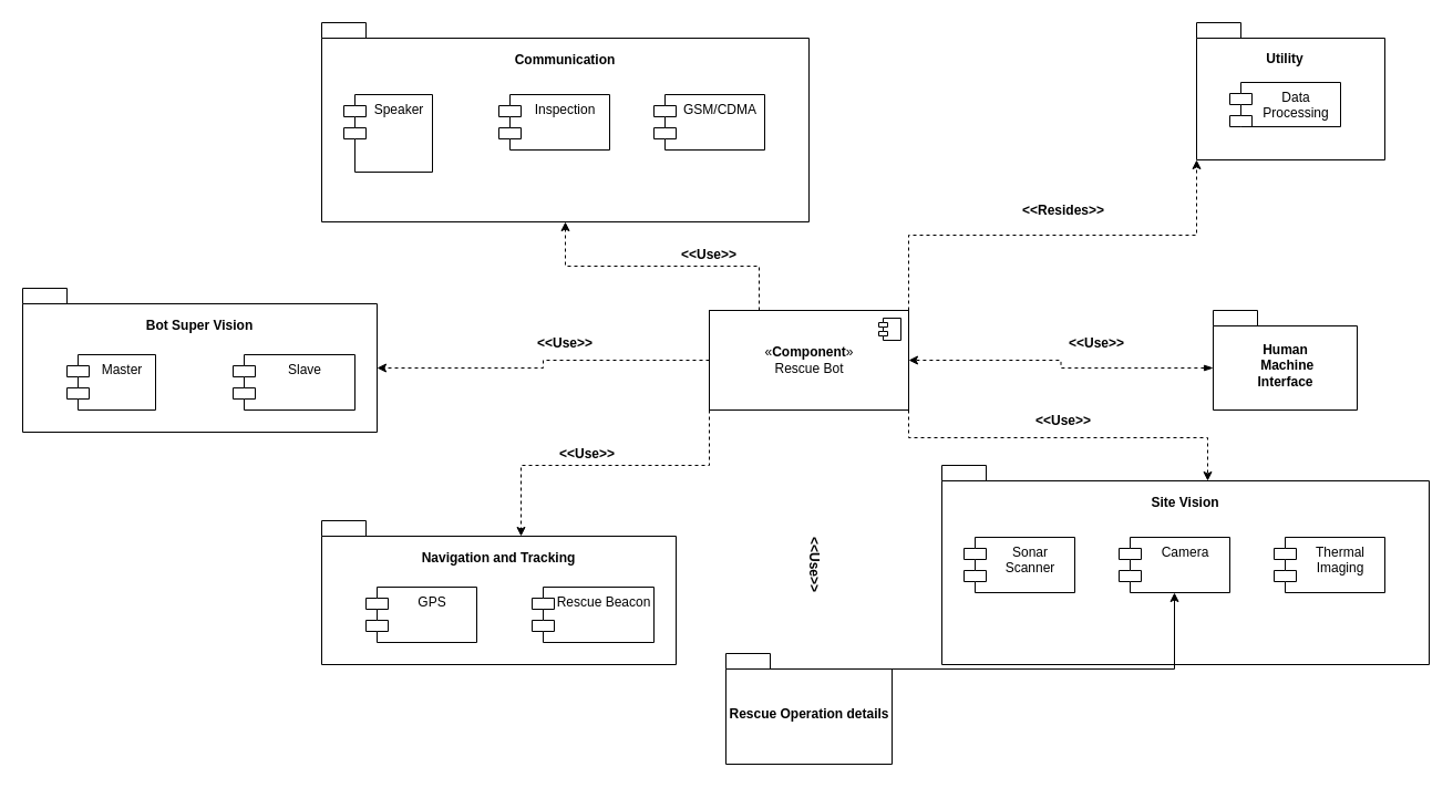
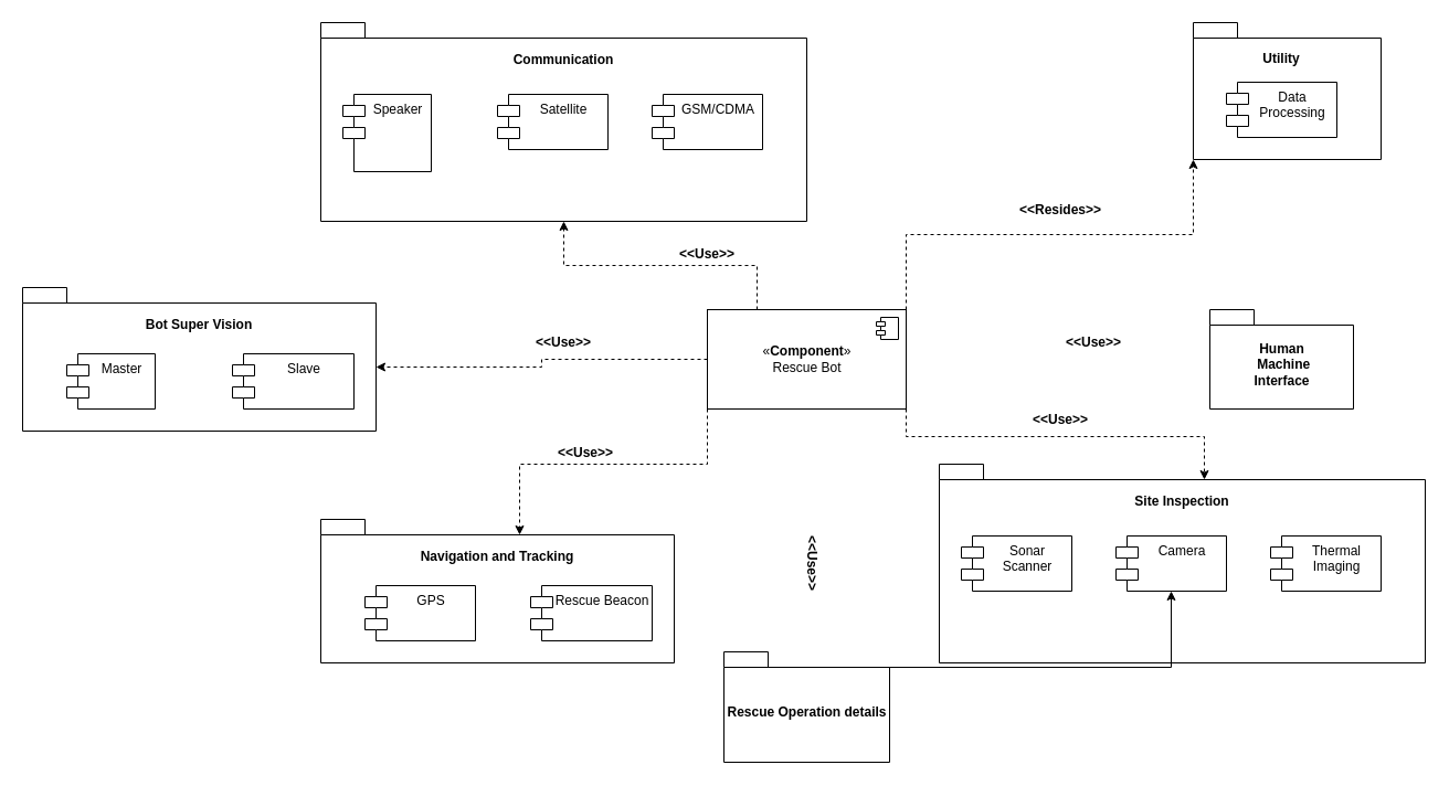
  <mxCell id="0" />
  <mxCell id="1" parent="0" />
- <mxCell id="2" style="edgeStyle=orthogonalEdgeStyle;rounded=0;orthogonalLoop=1;jettySize=auto;html=1;exitX=0;exitY=0;exitDx=0;exitDy=52;exitPerimeter=0;entryX=1;entryY=0.5;entryDx=0;entryDy=0;dashed=1;endArrow=classic;endFill=1;startArrow=blockThin;startFill=1;" edge="1" parent="1" source="10" target="8"><mxGeometry relative="1" as="geometry" /></mxCell>
  <mxCell id="3" style="edgeStyle=orthogonalEdgeStyle;rounded=0;orthogonalLoop=1;jettySize=auto;html=1;exitX=1;exitY=0;exitDx=0;exitDy=0;entryX=0;entryY=0;entryDx=0;entryDy=124;entryPerimeter=0;dashed=1;" edge="1" parent="1" source="8" target="25"><mxGeometry relative="1" as="geometry" /></mxCell>
  <mxCell id="4" style="edgeStyle=orthogonalEdgeStyle;rounded=0;orthogonalLoop=1;jettySize=auto;html=1;exitX=0.25;exitY=0;exitDx=0;exitDy=0;dashed=1;" edge="1" parent="1" source="8" target="11"><mxGeometry relative="1" as="geometry" /></mxCell>
  <mxCell id="5" style="edgeStyle=orthogonalEdgeStyle;rounded=0;orthogonalLoop=1;jettySize=auto;html=1;exitX=0;exitY=0.5;exitDx=0;exitDy=0;entryX=0;entryY=0;entryDx=320;entryDy=72;entryPerimeter=0;dashed=1;" edge="1" parent="1" source="8" target="30"><mxGeometry relative="1" as="geometry" /></mxCell>
  <mxCell id="6" style="edgeStyle=orthogonalEdgeStyle;rounded=0;orthogonalLoop=1;jettySize=auto;html=1;exitX=0;exitY=1;exitDx=0;exitDy=0;entryX=0;entryY=0;entryDx=180;entryDy=14;entryPerimeter=0;dashed=1;" edge="1" parent="1" source="8" target="16"><mxGeometry relative="1" as="geometry" /></mxCell>
  <mxCell id="7" style="edgeStyle=orthogonalEdgeStyle;rounded=0;orthogonalLoop=1;jettySize=auto;html=1;exitX=1;exitY=1;exitDx=0;exitDy=0;entryX=0;entryY=0;entryDx=240;entryDy=14;entryPerimeter=0;dashed=1;" edge="1" parent="1" source="8" target="20"><mxGeometry relative="1" as="geometry" /></mxCell>
  <mxCell id="8" value="«&lt;b&gt;Component&lt;/b&gt;»&lt;br&gt;Rescue Bot&lt;br&gt;" style="html=1;dropTarget=0;fillColor=none;" vertex="1" parent="1"><mxGeometry x="640" y="280" width="180" height="90" as="geometry" /></mxCell>
  <mxCell id="9" value="" style="shape=component;jettyWidth=8;jettyHeight=4;" vertex="1" parent="8"><mxGeometry x="1" width="20" height="20" relative="1" as="geometry"><mxPoint x="-27" y="7" as="offset" /></mxGeometry></mxCell>
  <mxCell id="10" value="Human&lt;br&gt;&amp;nbsp;Machine &lt;br&gt;Interface" style="shape=folder;fontStyle=1;spacingTop=10;tabWidth=40;tabHeight=14;tabPosition=left;html=1;fillColor=none;" vertex="1" parent="1"><mxGeometry x="1095" y="280" width="130" height="90" as="geometry" /></mxCell>
  <mxCell id="11" value="" style="shape=folder;fontStyle=1;spacingTop=10;tabWidth=40;tabHeight=14;tabPosition=left;html=1;fillColor=none;" vertex="1" parent="1"><mxGeometry x="290" y="20" width="440" height="180" as="geometry" /></mxCell>
  <mxCell id="12" value="Speaker" style="shape=module;align=left;spacingLeft=20;align=center;verticalAlign=top;fillColor=none;" vertex="1" parent="1"><mxGeometry x="310" y="85" width="80" height="70" as="geometry" /></mxCell>
- <mxCell id="13" value="Inspection" style="shape=module;align=left;spacingLeft=20;align=center;verticalAlign=top;fillColor=none;" vertex="1" parent="1"><mxGeometry x="450" y="85" width="100" height="50" as="geometry" /></mxCell>
+ <mxCell id="13" value="Satellite" style="shape=module;align=left;spacingLeft=20;align=center;verticalAlign=top;fillColor=none;" vertex="1" parent="1"><mxGeometry x="450" y="85" width="100" height="50" as="geometry" /></mxCell>
  <mxCell id="14" value="GSM/CDMA" style="shape=module;align=left;spacingLeft=20;align=center;verticalAlign=top;fillColor=none;" vertex="1" parent="1"><mxGeometry x="590" y="85" width="100" height="50" as="geometry" /></mxCell>
  <mxCell id="15" value="Communication" style="text;align=center;fontStyle=1;verticalAlign=middle;spacingLeft=3;spacingRight=3;strokeColor=none;rotatable=0;points=[[0,0.5],[1,0.5]];portConstraint=eastwest;fillColor=none;" vertex="1" parent="1"><mxGeometry x="470" y="40" width="80" height="26" as="geometry" /></mxCell>
  <mxCell id="16" value="" style="shape=folder;fontStyle=1;spacingTop=10;tabWidth=40;tabHeight=14;tabPosition=left;html=1;fillColor=none;" vertex="1" parent="1"><mxGeometry x="290" y="470" width="320" height="130" as="geometry" /></mxCell>
  <mxCell id="17" value="GPS" style="shape=module;align=left;spacingLeft=20;align=center;verticalAlign=top;fillColor=none;" vertex="1" parent="1"><mxGeometry x="330" y="530" width="100" height="50" as="geometry" /></mxCell>
  <mxCell id="18" value="Rescue Beacon" style="shape=module;align=left;spacingLeft=20;align=center;verticalAlign=top;fillColor=none;" vertex="1" parent="1"><mxGeometry x="480" y="530" width="110" height="50" as="geometry" /></mxCell>
  <mxCell id="19" value="Navigation and Tracking" style="text;align=center;fontStyle=1;verticalAlign=middle;spacingLeft=3;spacingRight=3;strokeColor=none;rotatable=0;points=[[0,0.5],[1,0.5]];portConstraint=eastwest;fillColor=none;" vertex="1" parent="1"><mxGeometry x="410" y="490" width="80" height="26" as="geometry" /></mxCell>
  <mxCell id="20" value="" style="shape=folder;fontStyle=1;spacingTop=10;tabWidth=40;tabHeight=14;tabPosition=left;html=1;fillColor=none;" vertex="1" parent="1"><mxGeometry x="850" y="420" width="440" height="180" as="geometry" /></mxCell>
  <mxCell id="21" value="Sonar&#10;Scanner" style="shape=module;align=left;spacingLeft=20;align=center;verticalAlign=top;fillColor=none;" vertex="1" parent="1"><mxGeometry x="870" y="485" width="100" height="50" as="geometry" /></mxCell>
  <mxCell id="22" value="Camera" style="shape=module;align=left;spacingLeft=20;align=center;verticalAlign=top;fillColor=none;" vertex="1" parent="1"><mxGeometry x="1010" y="485" width="100" height="50" as="geometry" /></mxCell>
  <mxCell id="23" value="Thermal &#10;Imaging" style="shape=module;align=left;spacingLeft=20;align=center;verticalAlign=top;fillColor=none;" vertex="1" parent="1"><mxGeometry x="1150" y="485" width="100" height="50" as="geometry" /></mxCell>
- <mxCell id="24" value="Site Vision" style="text;align=center;fontStyle=1;verticalAlign=middle;spacingLeft=3;spacingRight=3;strokeColor=none;rotatable=0;points=[[0,0.5],[1,0.5]];portConstraint=eastwest;fillColor=none;" vertex="1" parent="1"><mxGeometry x="1030" y="440" width="80" height="26" as="geometry" /></mxCell>
+ <mxCell id="24" value="Site Inspection" style="text;align=center;fontStyle=1;verticalAlign=middle;spacingLeft=3;spacingRight=3;strokeColor=none;rotatable=0;points=[[0,0.5],[1,0.5]];portConstraint=eastwest;fillColor=none;" vertex="1" parent="1"><mxGeometry x="1030" y="440" width="80" height="26" as="geometry" /></mxCell>
  <mxCell id="25" value="" style="shape=folder;fontStyle=1;spacingTop=10;tabWidth=40;tabHeight=14;tabPosition=left;html=1;fillColor=none;" vertex="1" parent="1"><mxGeometry x="1080" y="20" width="170" height="124" as="geometry" /></mxCell>
- <mxCell id="26" value="Data&#10;Processing" style="shape=module;align=left;spacingLeft=20;align=center;verticalAlign=top;fillColor=none;" vertex="1" parent="1"><mxGeometry x="1110" y="74" width="100" height="40" as="geometry" /></mxCell>
+ <mxCell id="26" value="Data&#10;Processing" style="shape=module;align=left;spacingLeft=20;align=center;verticalAlign=top;fillColor=none;" vertex="1" parent="1"><mxGeometry x="1110" y="74" width="100" height="50" as="geometry" /></mxCell>
  <mxCell id="27" value="Utility" style="text;align=center;fontStyle=1;verticalAlign=middle;spacingLeft=3;spacingRight=3;strokeColor=none;rotatable=0;points=[[0,0.5],[1,0.5]];portConstraint=eastwest;fillColor=none;" vertex="1" parent="1"><mxGeometry x="1120" y="39" width="80" height="26" as="geometry" /></mxCell>
  <mxCell id="28" style="edgeStyle=orthogonalEdgeStyle;rounded=0;orthogonalLoop=1;jettySize=auto;html=1;exitX=0;exitY=0;exitDx=95;exitDy=14;exitPerimeter=0;" edge="1" parent="1" source="29" target="22"><mxGeometry relative="1" as="geometry" /></mxCell>
  <mxCell id="29" value="Rescue Operation details" style="shape=folder;fontStyle=1;spacingTop=10;tabWidth=40;tabHeight=14;tabPosition=left;html=1;fillColor=none;" vertex="1" parent="1"><mxGeometry x="655" y="590" width="150" height="100" as="geometry" /></mxCell>
  <mxCell id="30" value="" style="shape=folder;fontStyle=1;spacingTop=10;tabWidth=40;tabHeight=14;tabPosition=left;html=1;fillColor=none;" vertex="1" parent="1"><mxGeometry x="20" y="260" width="320" height="130" as="geometry" /></mxCell>
  <mxCell id="31" value="Master" style="shape=module;align=left;spacingLeft=20;align=center;verticalAlign=top;fillColor=none;" vertex="1" parent="1"><mxGeometry x="60" y="320" width="80" height="50" as="geometry" /></mxCell>
  <mxCell id="32" value="Slave" style="shape=module;align=left;spacingLeft=20;align=center;verticalAlign=top;fillColor=none;" vertex="1" parent="1"><mxGeometry x="210" y="320" width="110" height="50" as="geometry" /></mxCell>
  <mxCell id="33" value="Bot Super Vision" style="text;align=center;fontStyle=1;verticalAlign=middle;spacingLeft=3;spacingRight=3;strokeColor=none;rotatable=0;points=[[0,0.5],[1,0.5]];portConstraint=eastwest;fillColor=none;" vertex="1" parent="1"><mxGeometry x="140" y="280" width="80" height="26" as="geometry" /></mxCell>
  <mxCell id="34" value="&lt;b&gt;&amp;lt;&amp;lt;Use&amp;gt;&amp;gt;&lt;/b&gt;" style="text;html=1;strokeColor=none;fillColor=none;align=center;verticalAlign=middle;whiteSpace=wrap;rounded=0;rotation=90;" vertex="1" parent="1"><mxGeometry x="715" y="500" width="40" height="20" as="geometry" /></mxCell>
  <mxCell id="35" value="&lt;b&gt;&amp;lt;&amp;lt;Resides&amp;gt;&amp;gt;&lt;/b&gt;" style="text;html=1;strokeColor=none;fillColor=none;align=center;verticalAlign=middle;whiteSpace=wrap;rounded=0;" vertex="1" parent="1"><mxGeometry x="940" y="180" width="40" height="20" as="geometry" /></mxCell>
  <mxCell id="36" value="&lt;b&gt;&amp;lt;&amp;lt;Use&amp;gt;&amp;gt;&lt;/b&gt;" style="text;html=1;strokeColor=none;fillColor=none;align=center;verticalAlign=middle;whiteSpace=wrap;rounded=0;rotation=0;" vertex="1" parent="1"><mxGeometry x="970" y="300" width="40" height="20" as="geometry" /></mxCell>
  <mxCell id="37" value="&lt;b&gt;&amp;lt;&amp;lt;Use&amp;gt;&amp;gt;&lt;/b&gt;" style="text;html=1;strokeColor=none;fillColor=none;align=center;verticalAlign=middle;whiteSpace=wrap;rounded=0;rotation=0;" vertex="1" parent="1"><mxGeometry x="940" y="370" width="40" height="20" as="geometry" /></mxCell>
  <mxCell id="38" value="&lt;b&gt;&amp;lt;&amp;lt;Use&amp;gt;&amp;gt;&lt;/b&gt;" style="text;html=1;strokeColor=none;fillColor=none;align=center;verticalAlign=middle;whiteSpace=wrap;rounded=0;rotation=0;" vertex="1" parent="1"><mxGeometry x="620" y="220" width="40" height="20" as="geometry" /></mxCell>
  <mxCell id="39" value="&lt;b&gt;&amp;lt;&amp;lt;Use&amp;gt;&amp;gt;&lt;/b&gt;" style="text;html=1;strokeColor=none;fillColor=none;align=center;verticalAlign=middle;whiteSpace=wrap;rounded=0;rotation=0;" vertex="1" parent="1"><mxGeometry x="490" y="300" width="40" height="20" as="geometry" /></mxCell>
  <mxCell id="40" value="&lt;b&gt;&amp;lt;&amp;lt;Use&amp;gt;&amp;gt;&lt;/b&gt;" style="text;html=1;strokeColor=none;fillColor=none;align=center;verticalAlign=middle;whiteSpace=wrap;rounded=0;rotation=0;" vertex="1" parent="1"><mxGeometry x="510" y="400" width="40" height="20" as="geometry" /></mxCell>
